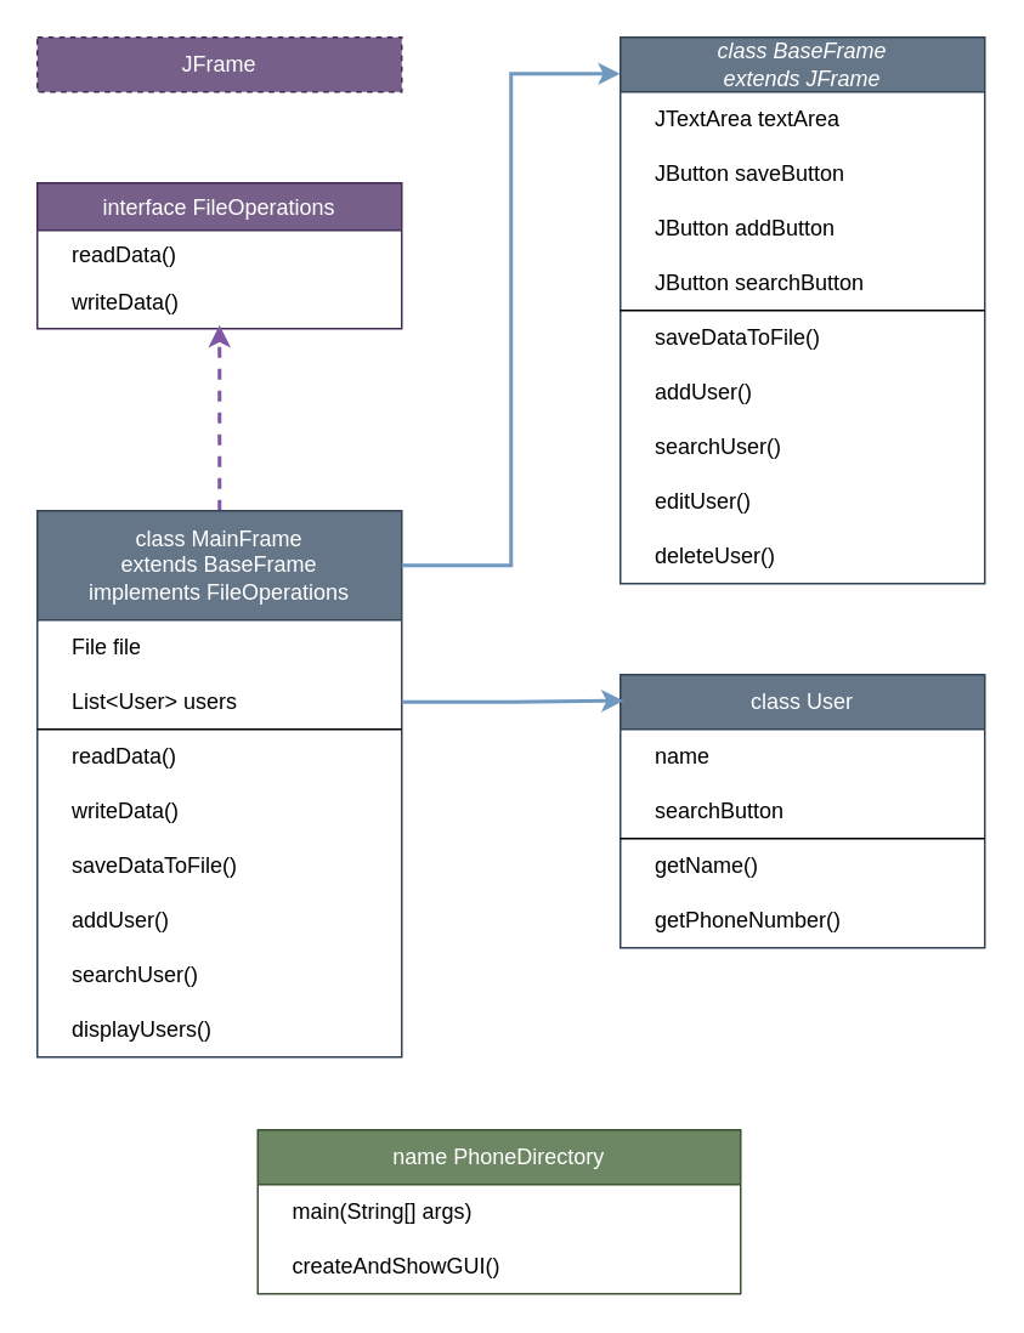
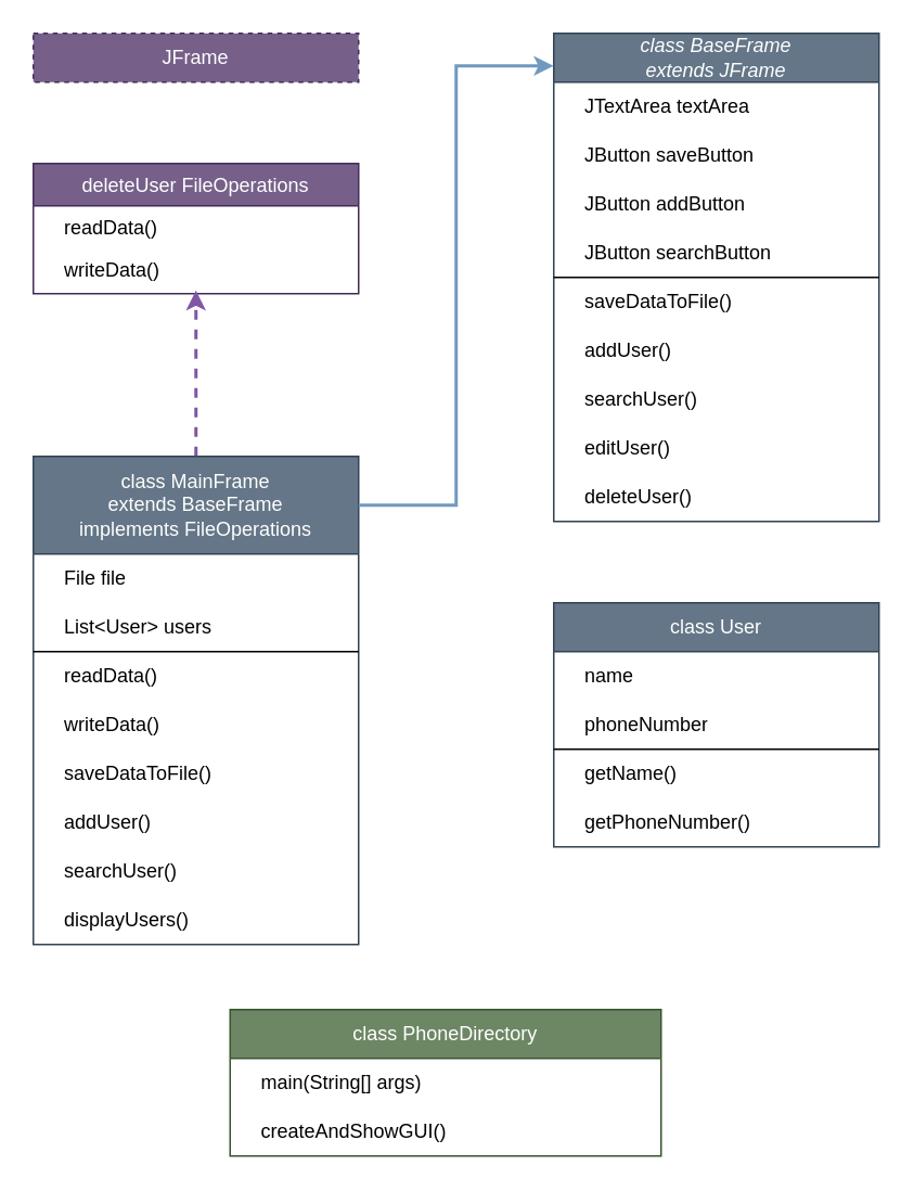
  <mxCell id="0" />
  <mxCell id="1" parent="0" />
- <mxCell id="2" value="interface FileOperations " style="swimlane;fontStyle=0;align=center;verticalAlign=top;childLayout=stackLayout;horizontal=1;startSize=26;horizontalStack=0;resizeParent=1;resizeLast=0;collapsible=1;marginBottom=0;rounded=0;shadow=0;strokeWidth=1;fillColor=#76608a;fontColor=#ffffff;strokeColor=#432D57;" parent="1" vertex="1"><mxGeometry x="20" y="100" width="200" height="80" as="geometry"><mxRectangle x="230" y="140" width="160" height="26" as="alternateBounds" /></mxGeometry></mxCell>
+ <mxCell id="2" value="deleteUser FileOperations " style="swimlane;fontStyle=0;align=center;verticalAlign=top;childLayout=stackLayout;horizontal=1;startSize=26;horizontalStack=0;resizeParent=1;resizeLast=0;collapsible=1;marginBottom=0;rounded=0;shadow=0;strokeWidth=1;fillColor=#76608a;fontColor=#ffffff;strokeColor=#432D57;" parent="1" vertex="1"><mxGeometry x="20" y="100" width="200" height="80" as="geometry"><mxRectangle x="230" y="140" width="160" height="26" as="alternateBounds" /></mxGeometry></mxCell>
  <mxCell id="3" value="    readData()" style="text;align=left;verticalAlign=top;spacingLeft=4;spacingRight=4;overflow=hidden;rotatable=0;points=[[0,0.5],[1,0.5]];portConstraint=eastwest;" parent="2" vertex="1"><mxGeometry y="26" width="200" height="26" as="geometry" /></mxCell>
  <mxCell id="4" value="    writeData()" style="text;align=left;verticalAlign=top;spacingLeft=4;spacingRight=4;overflow=hidden;rotatable=0;points=[[0,0.5],[1,0.5]];portConstraint=eastwest;" parent="2" vertex="1"><mxGeometry y="52" width="200" height="26" as="geometry" /></mxCell>
  <mxCell id="5" value="class User" style="swimlane;fontStyle=0;childLayout=stackLayout;horizontal=1;startSize=30;horizontalStack=0;resizeParent=1;resizeParentMax=0;resizeLast=0;collapsible=1;marginBottom=0;whiteSpace=wrap;html=1;fillColor=#647687;fontColor=#ffffff;strokeColor=#314354;" parent="1" vertex="1"><mxGeometry x="340" y="370" width="200" height="150" as="geometry" /></mxCell>
  <mxCell id="6" value="&amp;nbsp;&amp;nbsp;&amp;nbsp; name" style="text;strokeColor=none;fillColor=none;align=left;verticalAlign=middle;spacingLeft=4;spacingRight=4;overflow=hidden;points=[[0,0.5],[1,0.5]];portConstraint=eastwest;rotatable=0;whiteSpace=wrap;html=1;" parent="5" vertex="1"><mxGeometry y="30" width="200" height="30" as="geometry" /></mxCell>
- <mxCell id="7" value="&amp;nbsp;&amp;nbsp;&amp;nbsp; searchButton" style="text;strokeColor=none;fillColor=none;align=left;verticalAlign=middle;spacingLeft=4;spacingRight=4;overflow=hidden;points=[[0,0.5],[1,0.5]];portConstraint=eastwest;rotatable=0;whiteSpace=wrap;html=1;" parent="5" vertex="1"><mxGeometry y="60" width="200" height="30" as="geometry" /></mxCell>
+ <mxCell id="7" value="&amp;nbsp;&amp;nbsp;&amp;nbsp; phoneNumber" style="text;strokeColor=none;fillColor=none;align=left;verticalAlign=middle;spacingLeft=4;spacingRight=4;overflow=hidden;points=[[0,0.5],[1,0.5]];portConstraint=eastwest;rotatable=0;whiteSpace=wrap;html=1;" parent="5" vertex="1"><mxGeometry y="60" width="200" height="30" as="geometry" /></mxCell>
  <mxCell id="8" value="" style="endArrow=none;html=1;rounded=0;" parent="5" edge="1"><mxGeometry width="50" height="50" relative="1" as="geometry"><mxPoint y="90" as="sourcePoint" /><mxPoint x="200" y="90" as="targetPoint" /></mxGeometry></mxCell>
  <mxCell id="9" value="&amp;nbsp;&amp;nbsp;&amp;nbsp; getName()" style="text;strokeColor=none;fillColor=none;align=left;verticalAlign=middle;spacingLeft=4;spacingRight=4;overflow=hidden;points=[[0,0.5],[1,0.5]];portConstraint=eastwest;rotatable=0;whiteSpace=wrap;html=1;" parent="5" vertex="1"><mxGeometry y="90" width="200" height="30" as="geometry" /></mxCell>
  <mxCell id="10" value="&amp;nbsp;&amp;nbsp;&amp;nbsp; getPhoneNumber()" style="text;strokeColor=none;fillColor=none;align=left;verticalAlign=middle;spacingLeft=4;spacingRight=4;overflow=hidden;points=[[0,0.5],[1,0.5]];portConstraint=eastwest;rotatable=0;whiteSpace=wrap;html=1;" parent="5" vertex="1"><mxGeometry y="120" width="200" height="30" as="geometry" /></mxCell>
  <mxCell id="11" value="&lt;div&gt;&lt;i&gt;class BaseFrame &lt;br&gt;&lt;/i&gt;&lt;/div&gt;&lt;div&gt;&lt;i&gt;extends JFrame&lt;/i&gt;&lt;/div&gt;" style="swimlane;fontStyle=0;childLayout=stackLayout;horizontal=1;startSize=30;horizontalStack=0;resizeParent=1;resizeParentMax=0;resizeLast=0;collapsible=1;marginBottom=0;whiteSpace=wrap;html=1;fillColor=#647687;fontColor=#ffffff;strokeColor=#314354;" parent="1" vertex="1"><mxGeometry x="340" y="20" width="200" height="300" as="geometry" /></mxCell>
  <mxCell id="12" value="&amp;nbsp;&amp;nbsp;&amp;nbsp; JTextArea textArea" style="text;strokeColor=none;fillColor=none;align=left;verticalAlign=middle;spacingLeft=4;spacingRight=4;overflow=hidden;points=[[0,0.5],[1,0.5]];portConstraint=eastwest;rotatable=0;whiteSpace=wrap;html=1;" parent="11" vertex="1"><mxGeometry y="30" width="200" height="30" as="geometry" /></mxCell>
  <mxCell id="13" value="&amp;nbsp;&amp;nbsp;&amp;nbsp; JButton saveButton" style="text;strokeColor=none;fillColor=none;align=left;verticalAlign=middle;spacingLeft=4;spacingRight=4;overflow=hidden;points=[[0,0.5],[1,0.5]];portConstraint=eastwest;rotatable=0;whiteSpace=wrap;html=1;" parent="11" vertex="1"><mxGeometry y="60" width="200" height="30" as="geometry" /></mxCell>
  <mxCell id="14" value="&amp;nbsp;&amp;nbsp;&amp;nbsp; JButton addButton" style="text;strokeColor=none;fillColor=none;align=left;verticalAlign=middle;spacingLeft=4;spacingRight=4;overflow=hidden;points=[[0,0.5],[1,0.5]];portConstraint=eastwest;rotatable=0;whiteSpace=wrap;html=1;" parent="11" vertex="1"><mxGeometry y="90" width="200" height="30" as="geometry" /></mxCell>
  <mxCell id="15" value="&amp;nbsp;&amp;nbsp;&amp;nbsp; JButton searchButton" style="text;strokeColor=none;fillColor=none;align=left;verticalAlign=middle;spacingLeft=4;spacingRight=4;overflow=hidden;points=[[0,0.5],[1,0.5]];portConstraint=eastwest;rotatable=0;whiteSpace=wrap;html=1;" parent="11" vertex="1"><mxGeometry y="120" width="200" height="30" as="geometry" /></mxCell>
  <mxCell id="16" value="" style="endArrow=none;html=1;rounded=0;" parent="11" edge="1"><mxGeometry width="50" height="50" relative="1" as="geometry"><mxPoint y="150" as="sourcePoint" /><mxPoint x="200" y="150" as="targetPoint" /></mxGeometry></mxCell>
  <mxCell id="17" value="&amp;nbsp;&amp;nbsp;&amp;nbsp; saveDataToFile() " style="text;strokeColor=none;fillColor=none;align=left;verticalAlign=middle;spacingLeft=4;spacingRight=4;overflow=hidden;points=[[0,0.5],[1,0.5]];portConstraint=eastwest;rotatable=0;whiteSpace=wrap;html=1;" parent="11" vertex="1"><mxGeometry y="150" width="200" height="30" as="geometry" /></mxCell>
  <mxCell id="18" value="&amp;nbsp;&amp;nbsp;&amp;nbsp; addUser()" style="text;strokeColor=none;fillColor=none;align=left;verticalAlign=middle;spacingLeft=4;spacingRight=4;overflow=hidden;points=[[0,0.5],[1,0.5]];portConstraint=eastwest;rotatable=0;whiteSpace=wrap;html=1;" parent="11" vertex="1"><mxGeometry y="180" width="200" height="30" as="geometry" /></mxCell>
  <mxCell id="19" value="&amp;nbsp;&amp;nbsp;&amp;nbsp; searchUser()" style="text;strokeColor=none;fillColor=none;align=left;verticalAlign=middle;spacingLeft=4;spacingRight=4;overflow=hidden;points=[[0,0.5],[1,0.5]];portConstraint=eastwest;rotatable=0;whiteSpace=wrap;html=1;" parent="11" vertex="1"><mxGeometry y="210" width="200" height="30" as="geometry" /></mxCell>
  <mxCell id="20" value="&amp;nbsp;&amp;nbsp;&amp;nbsp; editUser()" style="text;strokeColor=none;fillColor=none;align=left;verticalAlign=middle;spacingLeft=4;spacingRight=4;overflow=hidden;points=[[0,0.5],[1,0.5]];portConstraint=eastwest;rotatable=0;whiteSpace=wrap;html=1;" parent="11" vertex="1"><mxGeometry y="240" width="200" height="30" as="geometry" /></mxCell>
  <mxCell id="21" value="&amp;nbsp;&amp;nbsp;&amp;nbsp; deleteUser()" style="text;strokeColor=none;fillColor=none;align=left;verticalAlign=middle;spacingLeft=4;spacingRight=4;overflow=hidden;points=[[0,0.5],[1,0.5]];portConstraint=eastwest;rotatable=0;whiteSpace=wrap;html=1;" parent="11" vertex="1"><mxGeometry y="270" width="200" height="30" as="geometry" /></mxCell>
  <mxCell id="22" value="" style="edgeStyle=orthogonalEdgeStyle;rounded=0;orthogonalLoop=1;jettySize=auto;html=1;fillColor=#76608a;strokeColor=#8056A6;strokeWidth=2;dashed=1;" parent="1" source="23" target="4" edge="1"><mxGeometry relative="1" as="geometry"><Array as="points"><mxPoint x="120" y="230" /><mxPoint x="120" y="230" /></Array></mxGeometry></mxCell>
  <mxCell id="23" value="&lt;div&gt;class MainFrame &lt;br&gt;&lt;/div&gt;&lt;div&gt;extends BaseFrame &lt;br&gt;&lt;/div&gt;&lt;div&gt;implements FileOperations&lt;/div&gt;" style="swimlane;fontStyle=0;childLayout=stackLayout;horizontal=1;startSize=60;horizontalStack=0;resizeParent=1;resizeParentMax=0;resizeLast=0;collapsible=1;marginBottom=0;whiteSpace=wrap;html=1;fillColor=#647687;fontColor=#ffffff;strokeColor=#314354;" parent="1" vertex="1"><mxGeometry x="20" y="280" width="200" height="300" as="geometry" /></mxCell>
  <mxCell id="24" value="&amp;nbsp;&amp;nbsp;&amp;nbsp; File file" style="text;strokeColor=none;fillColor=none;align=left;verticalAlign=middle;spacingLeft=4;spacingRight=4;overflow=hidden;points=[[0,0.5],[1,0.5]];portConstraint=eastwest;rotatable=0;whiteSpace=wrap;html=1;" parent="23" vertex="1"><mxGeometry y="60" width="200" height="30" as="geometry" /></mxCell>
  <mxCell id="25" value="&amp;nbsp;&amp;nbsp;&amp;nbsp; List&amp;lt;User&amp;gt; users" style="text;strokeColor=none;fillColor=none;align=left;verticalAlign=middle;spacingLeft=4;spacingRight=4;overflow=hidden;points=[[0,0.5],[1,0.5]];portConstraint=eastwest;rotatable=0;whiteSpace=wrap;html=1;" parent="23" vertex="1"><mxGeometry y="90" width="200" height="30" as="geometry" /></mxCell>
  <mxCell id="26" value="" style="endArrow=none;html=1;rounded=0;" parent="23" edge="1"><mxGeometry width="50" height="50" relative="1" as="geometry"><mxPoint y="120" as="sourcePoint" /><mxPoint x="200" y="120" as="targetPoint" /></mxGeometry></mxCell>
  <mxCell id="27" value="&amp;nbsp;&amp;nbsp;&amp;nbsp; readData() " style="text;strokeColor=none;fillColor=none;align=left;verticalAlign=middle;spacingLeft=4;spacingRight=4;overflow=hidden;points=[[0,0.5],[1,0.5]];portConstraint=eastwest;rotatable=0;whiteSpace=wrap;html=1;" parent="23" vertex="1"><mxGeometry y="120" width="200" height="30" as="geometry" /></mxCell>
  <mxCell id="28" value="&amp;nbsp;&amp;nbsp;&amp;nbsp; writeData() " style="text;strokeColor=none;fillColor=none;align=left;verticalAlign=middle;spacingLeft=4;spacingRight=4;overflow=hidden;points=[[0,0.5],[1,0.5]];portConstraint=eastwest;rotatable=0;whiteSpace=wrap;html=1;" parent="23" vertex="1"><mxGeometry y="150" width="200" height="30" as="geometry" /></mxCell>
  <mxCell id="29" value="&amp;nbsp;&amp;nbsp;&amp;nbsp; saveDataToFile() " style="text;strokeColor=none;fillColor=none;align=left;verticalAlign=middle;spacingLeft=4;spacingRight=4;overflow=hidden;points=[[0,0.5],[1,0.5]];portConstraint=eastwest;rotatable=0;whiteSpace=wrap;html=1;" parent="23" vertex="1"><mxGeometry y="180" width="200" height="30" as="geometry" /></mxCell>
  <mxCell id="30" value="&amp;nbsp;&amp;nbsp;&amp;nbsp; addUser() " style="text;strokeColor=none;fillColor=none;align=left;verticalAlign=middle;spacingLeft=4;spacingRight=4;overflow=hidden;points=[[0,0.5],[1,0.5]];portConstraint=eastwest;rotatable=0;whiteSpace=wrap;html=1;" parent="23" vertex="1"><mxGeometry y="210" width="200" height="30" as="geometry" /></mxCell>
  <mxCell id="31" value="&amp;nbsp;&amp;nbsp;&amp;nbsp; searchUser()" style="text;strokeColor=none;fillColor=none;align=left;verticalAlign=middle;spacingLeft=4;spacingRight=4;overflow=hidden;points=[[0,0.5],[1,0.5]];portConstraint=eastwest;rotatable=0;whiteSpace=wrap;html=1;" parent="23" vertex="1"><mxGeometry y="240" width="200" height="30" as="geometry" /></mxCell>
  <mxCell id="32" value="&amp;nbsp;&amp;nbsp;&amp;nbsp; displayUsers()" style="text;strokeColor=none;fillColor=none;align=left;verticalAlign=middle;spacingLeft=4;spacingRight=4;overflow=hidden;points=[[0,0.5],[1,0.5]];portConstraint=eastwest;rotatable=0;whiteSpace=wrap;html=1;" parent="23" vertex="1"><mxGeometry y="270" width="200" height="30" as="geometry" /></mxCell>
- <mxCell id="33" value="name PhoneDirectory" style="swimlane;fontStyle=0;childLayout=stackLayout;horizontal=1;startSize=30;horizontalStack=0;resizeParent=1;resizeParentMax=0;resizeLast=0;collapsible=1;marginBottom=0;whiteSpace=wrap;html=1;fillColor=#6d8764;fontColor=#ffffff;strokeColor=#3A5431;" parent="1" vertex="1"><mxGeometry x="141" y="620" width="265" height="90" as="geometry" /></mxCell>
+ <mxCell id="33" value="class PhoneDirectory" style="swimlane;fontStyle=0;childLayout=stackLayout;horizontal=1;startSize=30;horizontalStack=0;resizeParent=1;resizeParentMax=0;resizeLast=0;collapsible=1;marginBottom=0;whiteSpace=wrap;html=1;fillColor=#6d8764;fontColor=#ffffff;strokeColor=#3A5431;" parent="1" vertex="1"><mxGeometry x="141" y="620" width="265" height="90" as="geometry" /></mxCell>
  <mxCell id="34" value="&amp;nbsp;&amp;nbsp;&amp;nbsp; main(String[] args)" style="text;strokeColor=none;fillColor=none;align=left;verticalAlign=middle;spacingLeft=4;spacingRight=4;overflow=hidden;points=[[0,0.5],[1,0.5]];portConstraint=eastwest;rotatable=0;whiteSpace=wrap;html=1;" parent="33" vertex="1"><mxGeometry y="30" width="265" height="30" as="geometry" /></mxCell>
  <mxCell id="35" value="&amp;nbsp;&amp;nbsp;&amp;nbsp; createAndShowGUI()" style="text;strokeColor=none;fillColor=none;align=left;verticalAlign=middle;spacingLeft=4;spacingRight=4;overflow=hidden;points=[[0,0.5],[1,0.5]];portConstraint=eastwest;rotatable=0;whiteSpace=wrap;html=1;" parent="33" vertex="1"><mxGeometry y="60" width="265" height="30" as="geometry" /></mxCell>
- <mxCell id="36" style="edgeStyle=orthogonalEdgeStyle;rounded=0;orthogonalLoop=1;jettySize=auto;html=1;entryX=0.009;entryY=0.095;entryDx=0;entryDy=0;entryPerimeter=0;strokeWidth=2;strokeColor=#7099BF;" parent="1" source="25" target="5" edge="1"><mxGeometry relative="1" as="geometry"><Array as="points"><mxPoint x="280" y="385" /><mxPoint x="342" y="384" /></Array></mxGeometry></mxCell>
  <mxCell id="37" value="JFrame" style="rounded=0;whiteSpace=wrap;html=1;fillColor=#76608a;fontColor=#ffffff;strokeColor=#432D57;dashed=1;" parent="1" vertex="1"><mxGeometry x="20" y="20" width="200" height="30" as="geometry" /></mxCell>
  <mxCell id="38" style="edgeStyle=orthogonalEdgeStyle;rounded=0;orthogonalLoop=1;jettySize=auto;html=1;fillColor=#647687;strokeColor=#7099BF;strokeWidth=2;" parent="1" target="11" edge="1"><mxGeometry relative="1" as="geometry"><mxPoint x="220" y="310" as="sourcePoint" /><mxPoint x="338" y="114" as="targetPoint" /><Array as="points"><mxPoint x="280" y="310" /><mxPoint x="280" y="40" /></Array></mxGeometry></mxCell>
